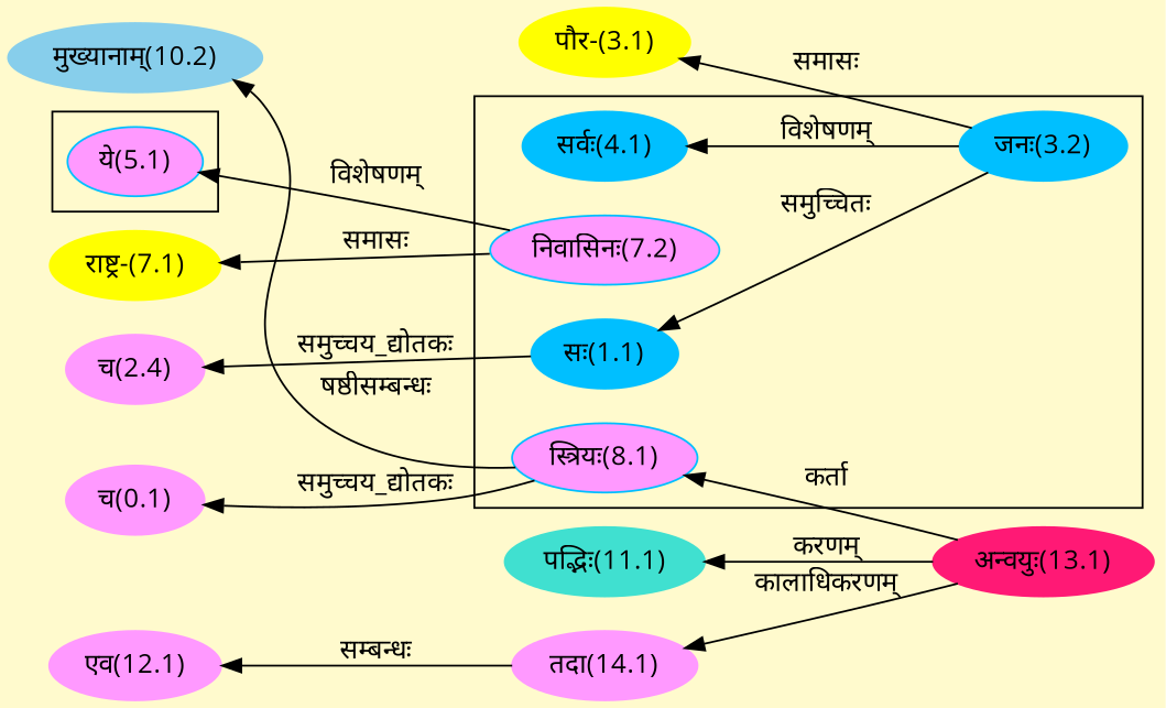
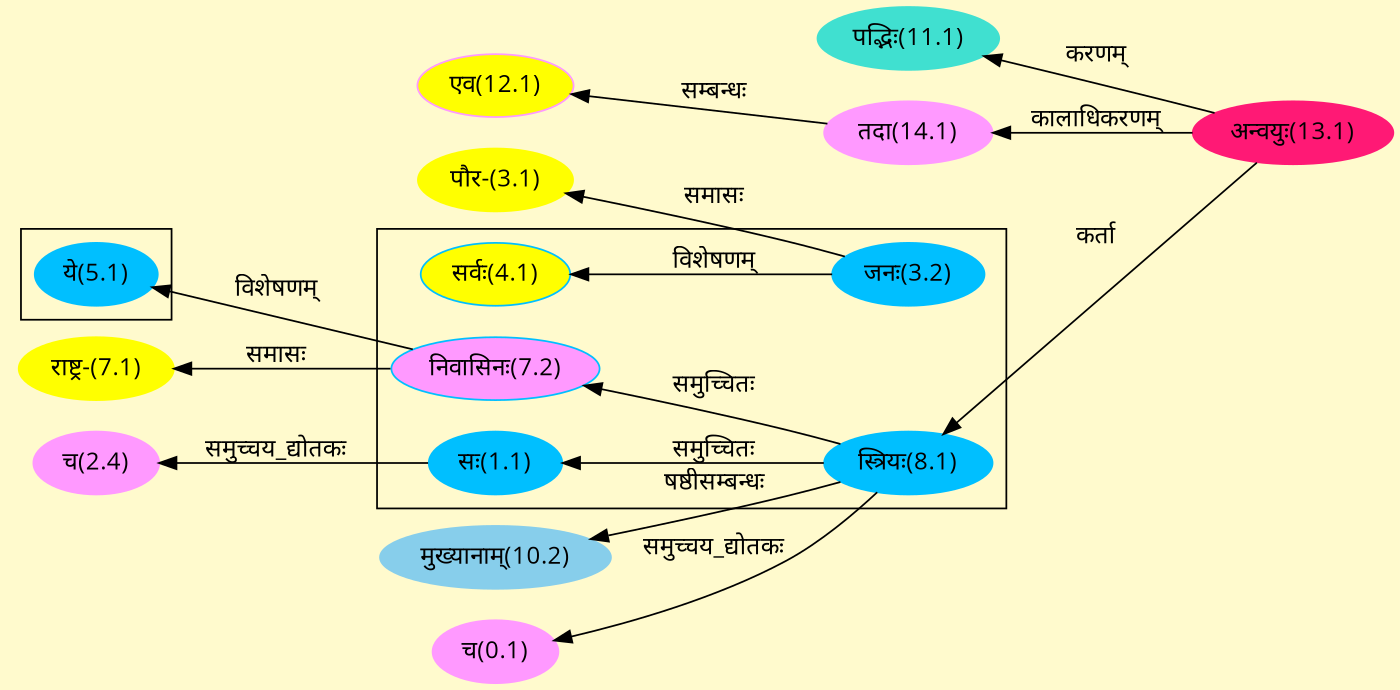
  digraph {
    bgcolor=lemonchiffon1
    compound=true
    fontname="Open Sans"
    rankdir=LR
    node [color="#00BFFF" fontname="Open Sans" style=filled]
    edge [dir=back fontname="Open Sans"]
    n1 [label="सः(1.1)"]
-   n2 [label="स्त्रियः(8.1)" fillcolor="#FF99FF"]
+   n2 [label="स्त्रियः(8.1)"]
    n3 [label="जनः(3.2)"]
-   n4 [label="सर्वः(4.1)"]
+   n4 [label="सर्वः(4.1)" fillcolor="#FFFF00"]
    n5 [fillcolor="#FF99FF" label="निवासिनः(7.2)"]
-   n6 [label="ये(5.1)" fillcolor="#FF99FF"]
+   n6 [label="ये(5.1)"]
    n7 [color="#FF1975" label="अन्वयुः(13.1)"]
    n8 [color="#FF99FF" label="च(2.4)"]
    n9 [color="#FFFF00" label="पौर-(3.1)"]
    n10 [color="#FFFF00" label="राष्ट्र-(7.1)"]
    n11 [color="#FF99FF" label="च(0.1)"]
    n12 [color="#87CEEB" label="मुख्यानाम्(10.2)"]
    n13 [color="#40E0D0" label="पद्भिः(11.1)"]
-   n14 [color="#FF99FF" label="एव(12.1)"]
+   n14 [color="#FF99FF" label="एव(12.1)" fillcolor="#FFFF00"]
    n15 [color="#FF99FF" label="तदा(14.1)"]
    subgraph cluster_1 {
      n1
      n2
      n3
      n4
      n5
    }
    subgraph cluster_2 {
      n6
    }
-   n1 -> n3 [label="समुच्चितः"]
+   n1 -> n2 [label="समुच्चितः"]
    n2 -> n7 [label="कर्ता"]
    n4 -> n3 [label="विशेषणम्"]
+   n5 -> n2 [label="समुच्चितः"]
    n6 -> n5 [label="विशेषणम्"]
    n8 -> n1 [label="समुच्चय_द्योतकः"]
    n9 -> n3 [label="समासः"]
    n10 -> n5 [label="समासः"]
    n11 -> n2 [label="समुच्चय_द्योतकः"]
    n12 -> n2 [label="षष्ठीसम्बन्धः"]
    n13 -> n7 [label="करणम्"]
    n14 -> n15 [label="सम्बन्धः"]
    n15 -> n7 [label="कालाधिकरणम्"]
  }
